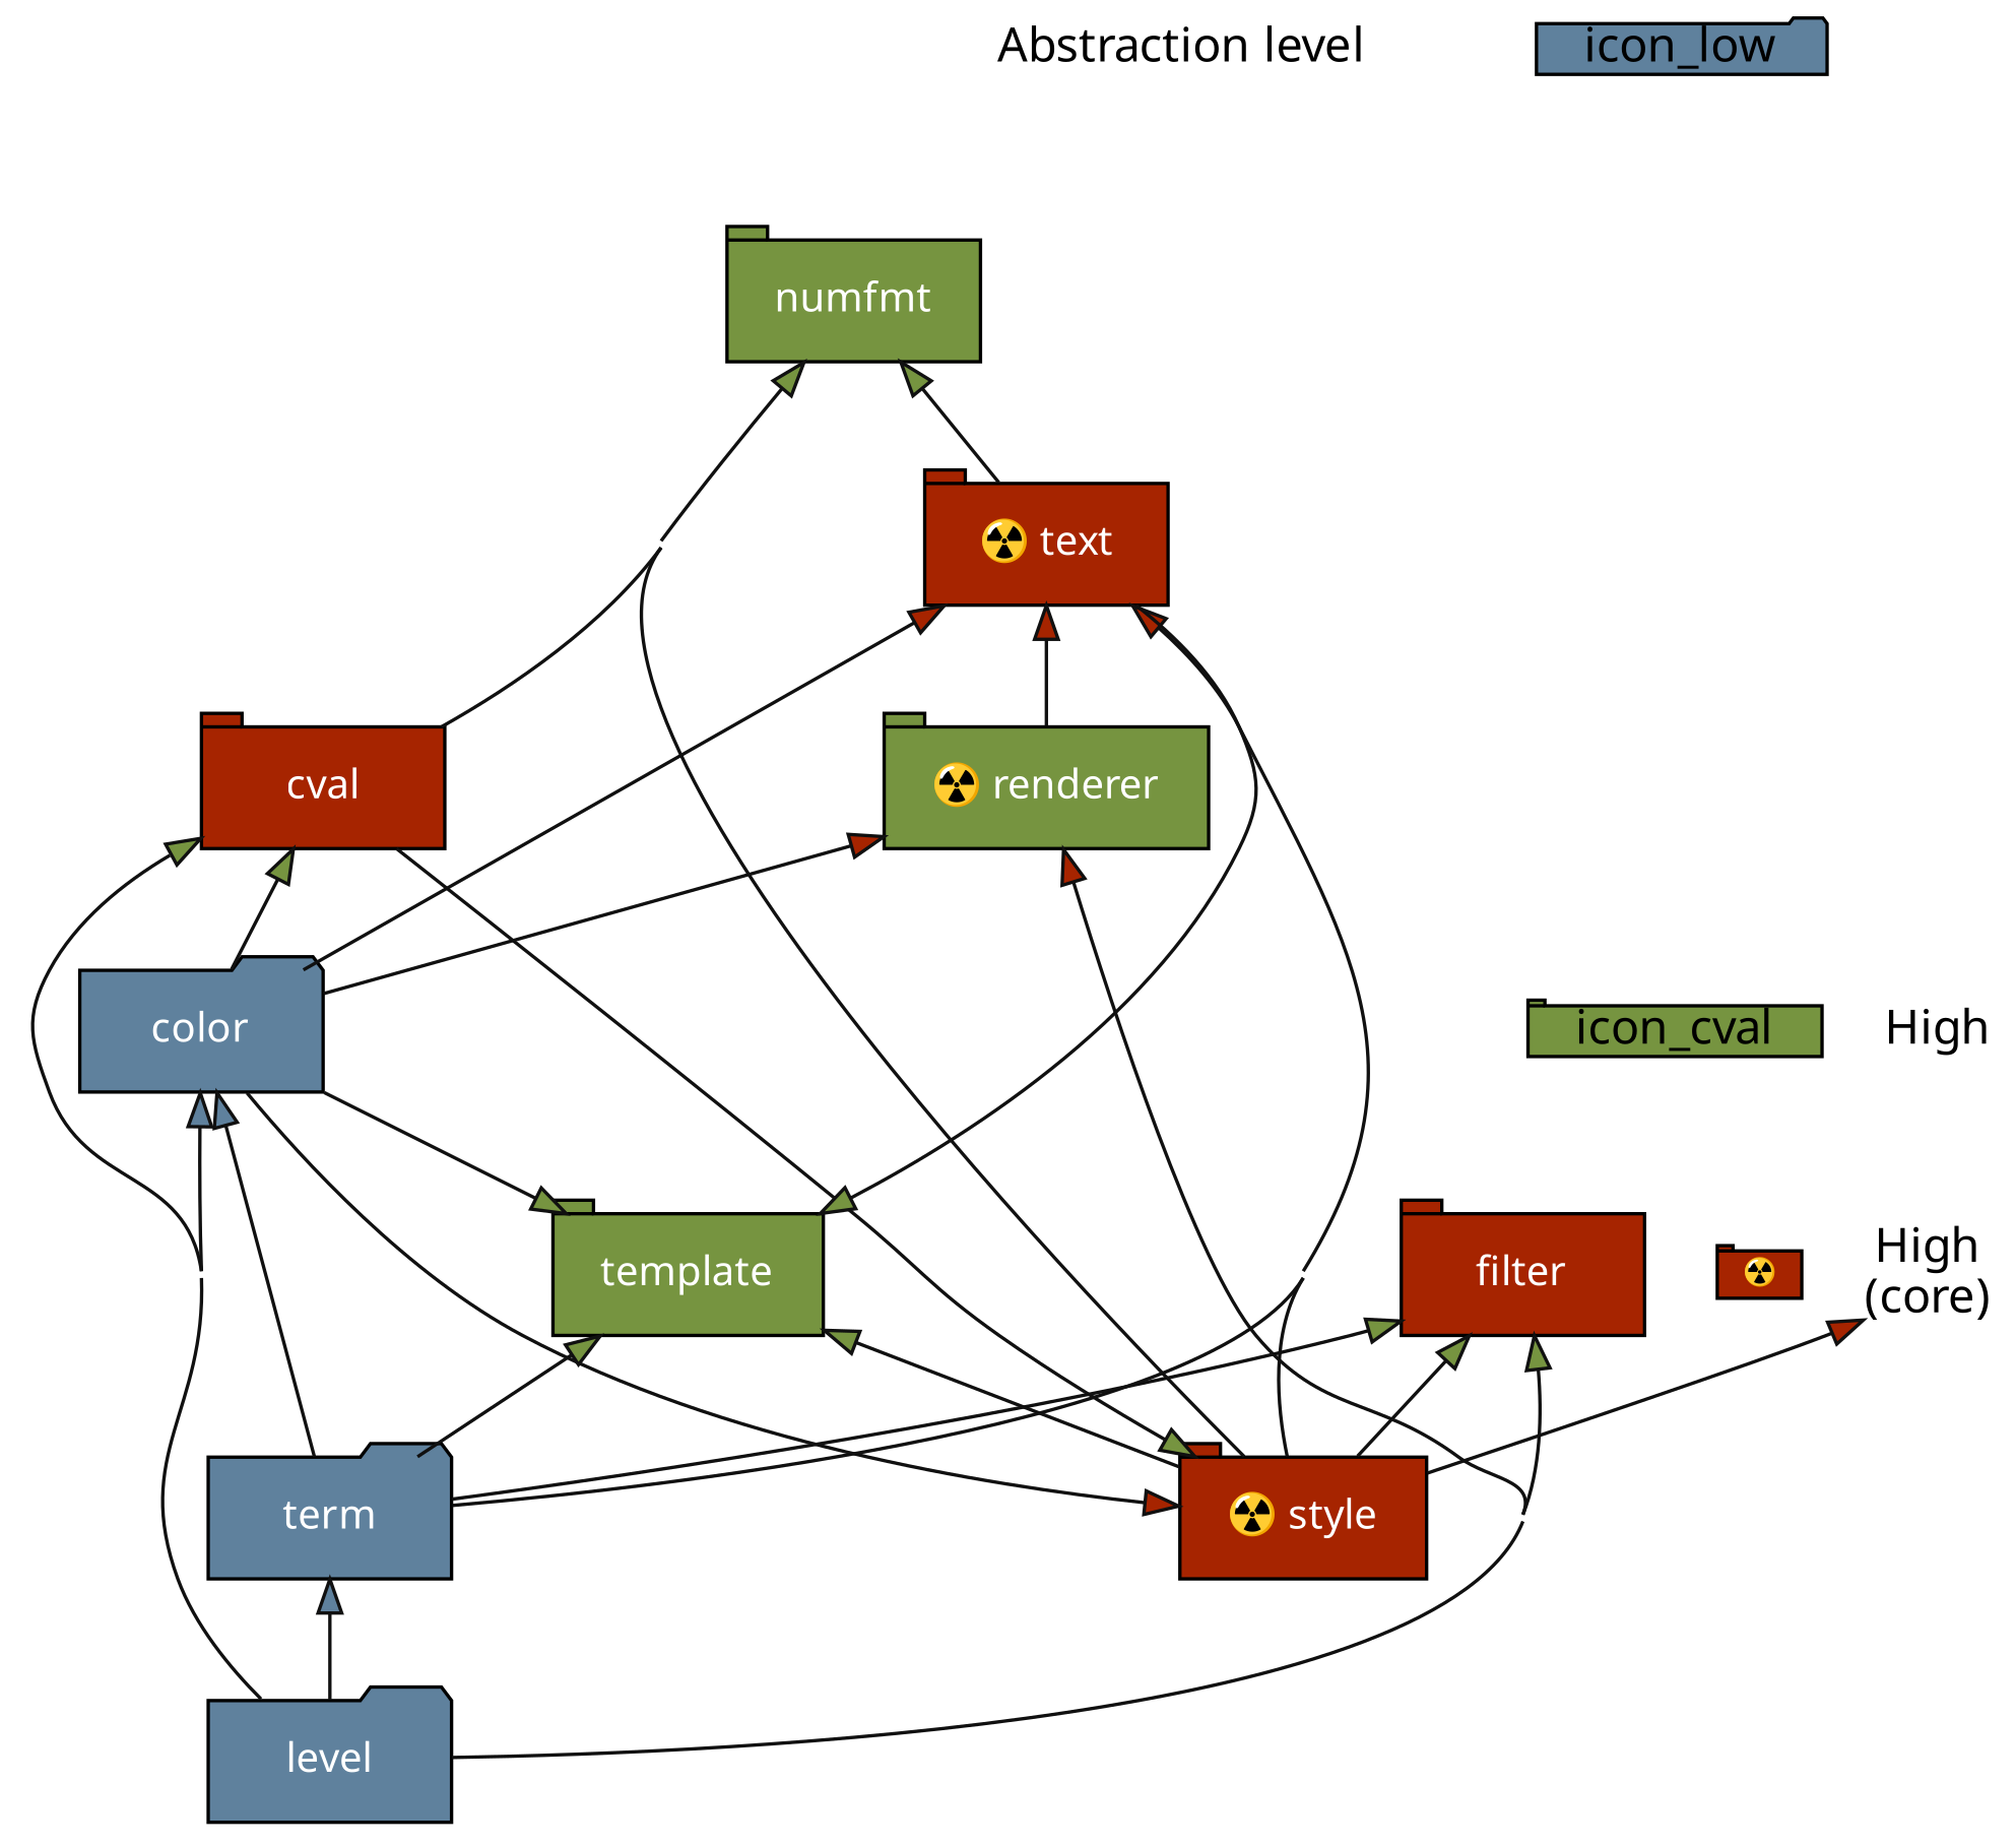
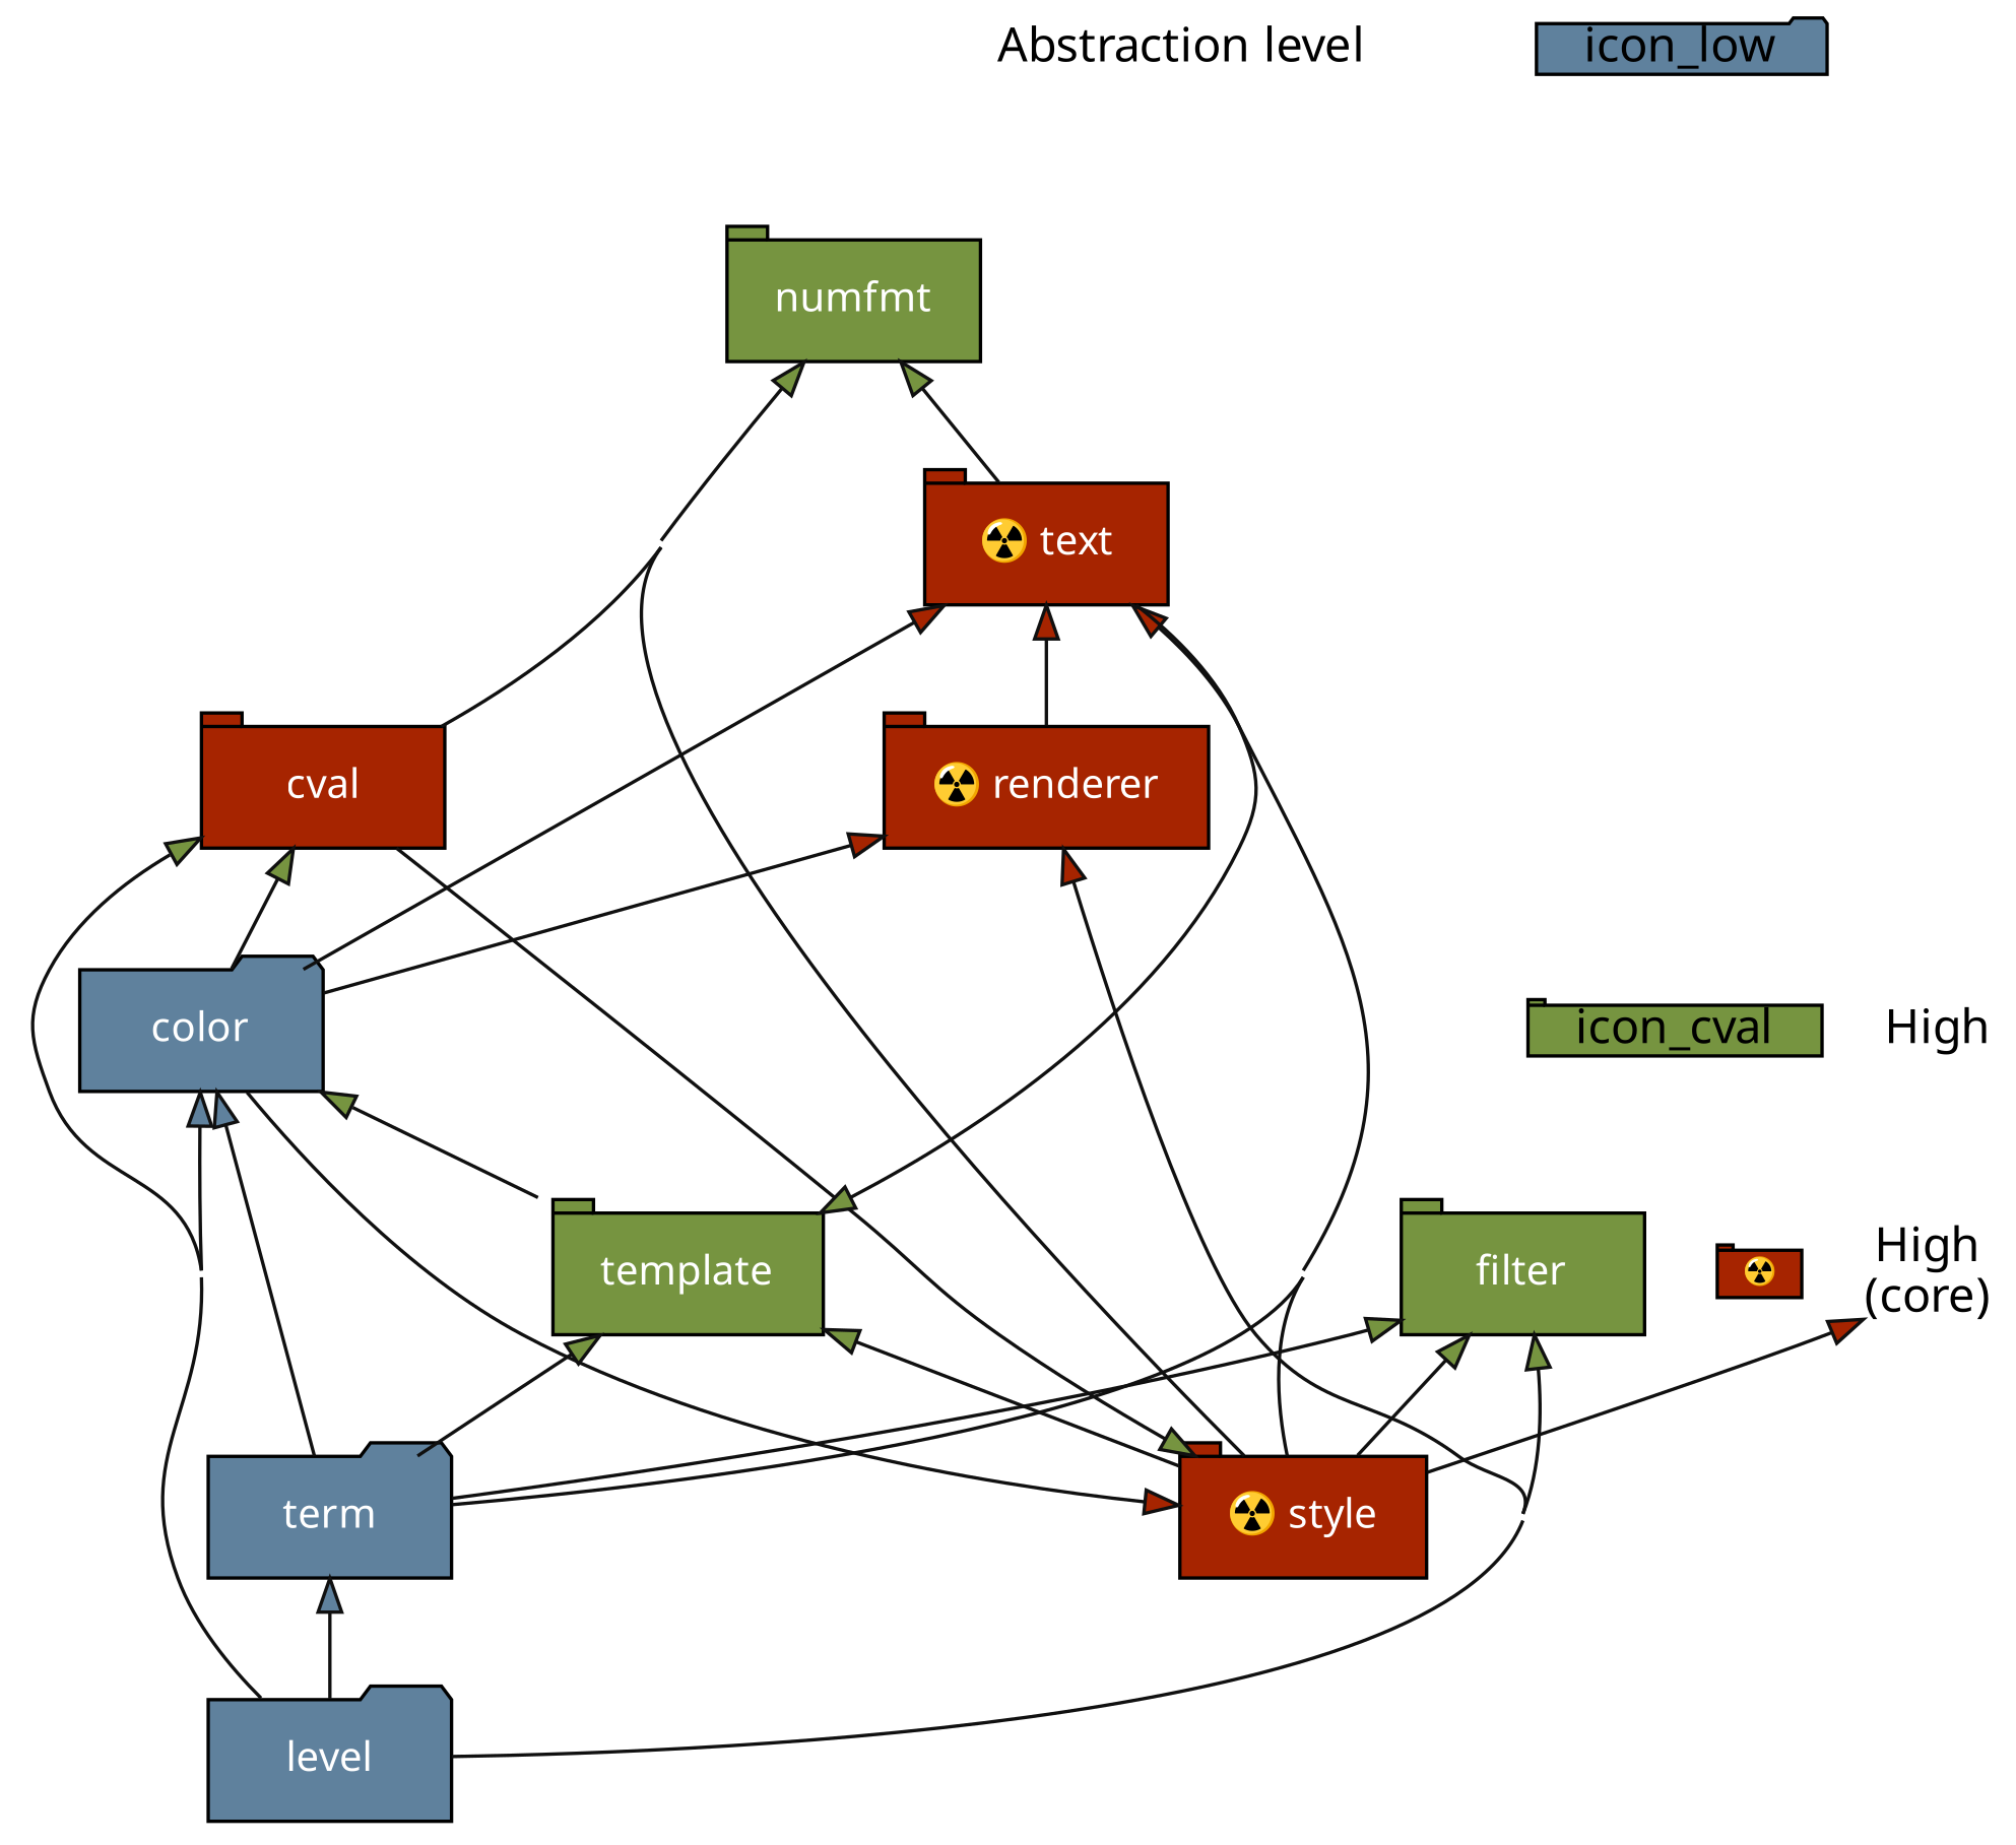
  digraph {
    concentrate=true
    pack=1
    rankdir=BT
    ranksep=.5
    node [fillcolor="#a62400" fontcolor="#ffffff" fontname="ProFont for Powerline" fontsize=12 margin="0.2,0.0" shape=tab style=filled]
    edge [color="#101010" fillcolor="#769440" shape=tab]
    n1 [fillcolor=none fontcolor="#000000" fontsize=14 height=.5 label="Abstraction level" shape=plain width=1.0]
    n2 [fillcolor=none fontcolor="#000000" fontsize=14 height=.5 label=High shape=plain width=1.0]
    n3 [fillcolor=none fontcolor="#000000" fontsize=14 height=.5 label="High\n(core)" shape=plain width=1.0]
    icon_low [fillcolor="#5f819d" fontcolor="#000000" fontsize=14 height=.2 shape=folder width=.35]
    n5 [fillcolor="#769440" fontcolor="#000000" fontsize=14 height=.2 label=icon_cval width=.35]
    n6 [fixedsize=1 fontcolor="#000000" fontsize=8 height=.2 label="☢️" width=.35]
    n7 [fillcolor="#5f819d" group=low height=.5 label=level shape=folder width=1.0]
    n8 [fillcolor="#5f819d" group=low height=.5 label=color shape=folder width=1.0]
    n9 [height=.5 label=cval width=1.0]
-   n10 [height=.5 label=filter width=1.0]
-   n11 [fillcolor="#769440" height=.5 label="☢️ renderer" width=1.0]
+   n10 [fillcolor="#769440" height=.5 label=filter width=1.0]
+   n11 [height=.5 label="☢️ renderer" width=1.0]
    n12 [fillcolor="#5f819d" group=low height=.5 label=term shape=folder width=1.0]
    n13 [height=.5 label="☢️ style" width=1.0]
    n14 [fillcolor="#769440" height=.5 label=template width=1.0]
    n15 [height=.5 label="☢️ text" width=1.0]
    n16 [fillcolor="#769440" height=.5 label=numfmt width=1.0]
    subgraph sub_1 {
      n1
      n2
      n3
      icon_low
      n5
      n6
    }
    n3 -> n2 [constraint=1 minlen=1 style=invis fillcolor="" shape=""]
    n5 -> n2 [constraint=true minlen=0 style=invis fillcolor="" shape=""]
    n6 -> n3 [constraint=true minlen=0 style=invis fillcolor="" shape=""]
    n7 -> n8 [fillcolor="#5f819d" shape=""]
    n7 -> n9
    n7 -> n10
    n7 -> n11 [fillcolor="#a62400"]
    n7 -> n12 [fillcolor="#5f819d" shape=""]
    n8 -> n9
    n8 -> n11 [fillcolor="#a62400"]
    n8 -> n13 [fillcolor="#a62400"]
-   n8 -> n14
+   n14 -> n8
    n8 -> n15 [fillcolor="#a62400"]
    n9 -> n13
    n9 -> n16
    n11 -> n15 [fillcolor="#a62400"]
    n12 -> n8 [fillcolor="#5f819d" shape=""]
    n12 -> n10
    n12 -> n14
    n12 -> n15 [fillcolor="#a62400"]
    n13 -> n3 [fillcolor="#a62400"]
    n13 -> n10
    n13 -> n14
    n13 -> n15 [fillcolor="#a62400"]
    n13 -> n16
    n15 -> n14
    n15 -> n16
  }
